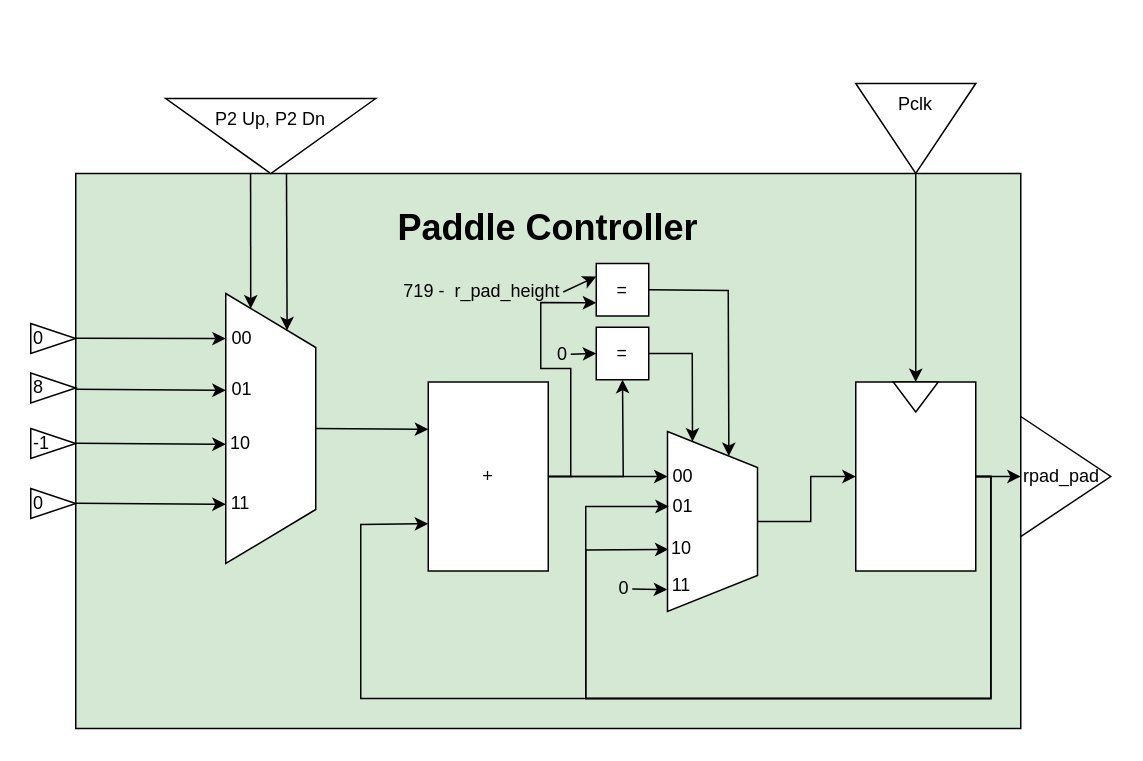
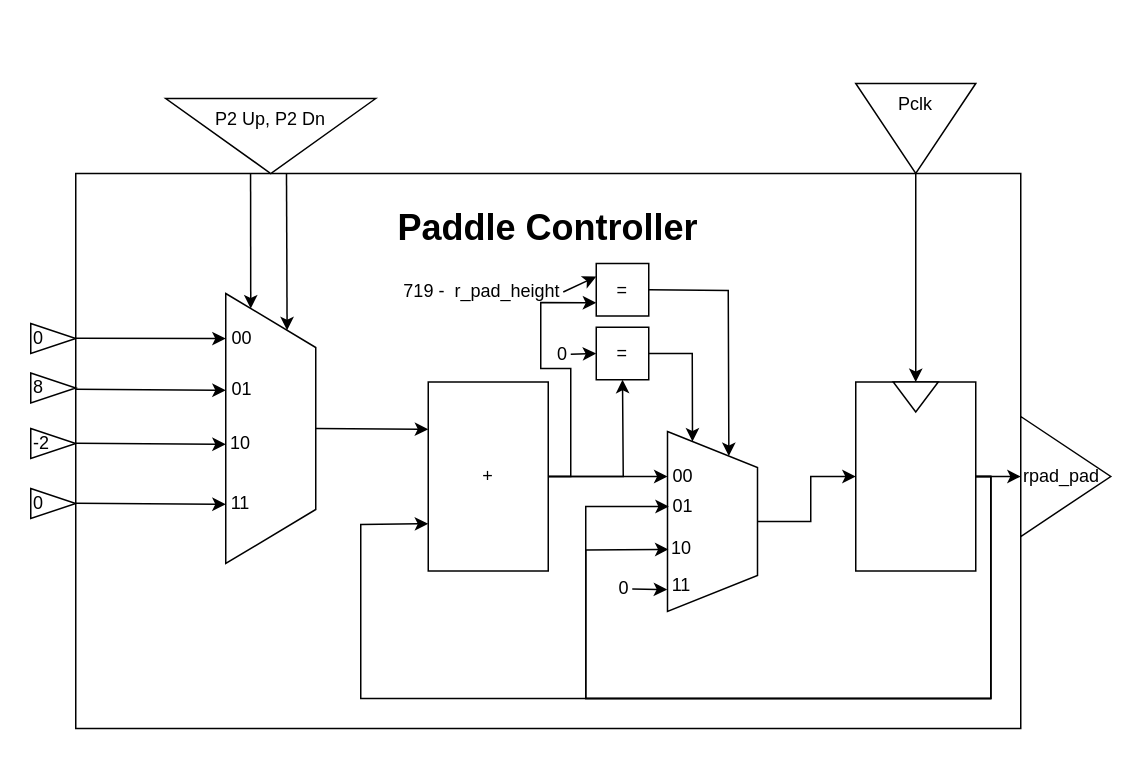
  <mxCell id="0" />
  <mxCell id="1" parent="0" />
- <mxCell id="2" value="&lt;h1&gt;Paddle Controller&lt;/h1&gt;" style="rounded=0;whiteSpace=wrap;html=1;verticalAlign=top;fillColor=#d5e8d4;" vertex="1" parent="1"><mxGeometry x="50" y="115" width="630" height="370" as="geometry" /></mxCell>
+ <mxCell id="2" value="&lt;h1&gt;Paddle Controller&lt;/h1&gt;" style="rounded=0;whiteSpace=wrap;html=1;verticalAlign=top;" vertex="1" parent="1"><mxGeometry x="50" y="115" width="630" height="370" as="geometry" /></mxCell>
  <mxCell id="3" value="rpad_pad" style="triangle;whiteSpace=wrap;html=1;align=left;" vertex="1" parent="1"><mxGeometry x="680" y="277" width="60" height="80" as="geometry" /></mxCell>
  <mxCell id="4" value="" style="shape=trapezoid;perimeter=trapezoidPerimeter;whiteSpace=wrap;html=1;rotation=90;" vertex="1" parent="1"><mxGeometry x="90" y="255" width="180" height="60" as="geometry" /></mxCell>
  <mxCell id="5" value="" style="endArrow=classic;html=1;entryX=0;entryY=0.75;entryDx=0;entryDy=0;exitX=0.185;exitY=0.001;exitDx=0;exitDy=0;exitPerimeter=0;" edge="1" parent="1" source="2" target="4"><mxGeometry width="50" height="50" relative="1" as="geometry"><mxPoint x="170" y="185" as="sourcePoint" /><mxPoint x="220" y="135" as="targetPoint" /></mxGeometry></mxCell>
  <mxCell id="6" value="" style="endArrow=classic;html=1;entryX=0;entryY=0.25;entryDx=0;entryDy=0;exitX=0.223;exitY=0;exitDx=0;exitDy=0;exitPerimeter=0;" edge="1" parent="1" source="2" target="4"><mxGeometry width="50" height="50" relative="1" as="geometry"><mxPoint x="189.23" y="110.05" as="sourcePoint" /><mxPoint x="190.909" y="211.364" as="targetPoint" /></mxGeometry></mxCell>
  <mxCell id="7" value="P2 Up, P2 Dn" style="triangle;whiteSpace=wrap;html=1;rotation=90;verticalAlign=top;horizontal=0;" vertex="1" parent="1"><mxGeometry x="155" y="20" width="50" height="140" as="geometry" /></mxCell>
  <mxCell id="8" value="" style="endArrow=classic;html=1;entryX=0.167;entryY=1;entryDx=0;entryDy=0;entryPerimeter=0;exitX=-0.001;exitY=0.297;exitDx=0;exitDy=0;exitPerimeter=0;" edge="1" parent="1" source="2" target="4"><mxGeometry width="50" height="50" relative="1" as="geometry"><mxPoint x="130" y="305" as="sourcePoint" /><mxPoint x="180" y="255" as="targetPoint" /></mxGeometry></mxCell>
  <mxCell id="9" value="" style="endArrow=classic;html=1;entryX=0.167;entryY=1;entryDx=0;entryDy=0;entryPerimeter=0;exitX=0;exitY=0.243;exitDx=0;exitDy=0;exitPerimeter=0;" edge="1" parent="1"><mxGeometry width="50" height="50" relative="1" as="geometry"><mxPoint x="50" y="258.85" as="sourcePoint" /><mxPoint x="150" y="259.56" as="targetPoint" /></mxGeometry></mxCell>
  <mxCell id="10" value="" style="endArrow=classic;html=1;entryX=0.167;entryY=1;entryDx=0;entryDy=0;entryPerimeter=0;exitX=0;exitY=0.243;exitDx=0;exitDy=0;exitPerimeter=0;" edge="1" parent="1"><mxGeometry width="50" height="50" relative="1" as="geometry"><mxPoint x="50" y="294.85" as="sourcePoint" /><mxPoint x="150" y="295.56" as="targetPoint" /></mxGeometry></mxCell>
  <mxCell id="11" value="" style="endArrow=classic;html=1;entryX=0.167;entryY=1;entryDx=0;entryDy=0;entryPerimeter=0;exitX=0;exitY=0.243;exitDx=0;exitDy=0;exitPerimeter=0;" edge="1" parent="1"><mxGeometry width="50" height="50" relative="1" as="geometry"><mxPoint x="50" y="334.85" as="sourcePoint" /><mxPoint x="150" y="335.56" as="targetPoint" /></mxGeometry></mxCell>
  <mxCell id="12" value="0" style="triangle;whiteSpace=wrap;html=1;align=left;" vertex="1" parent="1"><mxGeometry x="20" y="215" width="30" height="20" as="geometry" /></mxCell>
  <mxCell id="13" value="8" style="triangle;whiteSpace=wrap;html=1;align=left;" vertex="1" parent="1"><mxGeometry x="20" y="248" width="30" height="20" as="geometry" /></mxCell>
- <mxCell id="14" value="-1" style="triangle;whiteSpace=wrap;html=1;align=left;" vertex="1" parent="1"><mxGeometry x="20" y="285" width="30" height="20" as="geometry" /></mxCell>
+ <mxCell id="14" value="-2" style="triangle;whiteSpace=wrap;html=1;align=left;" vertex="1" parent="1"><mxGeometry x="20" y="285" width="30" height="20" as="geometry" /></mxCell>
  <mxCell id="15" value="0" style="triangle;whiteSpace=wrap;html=1;align=left;" vertex="1" parent="1"><mxGeometry x="20" y="325" width="30" height="20" as="geometry" /></mxCell>
  <mxCell id="16" value="+" style="rounded=0;whiteSpace=wrap;html=1;align=center;" vertex="1" parent="1"><mxGeometry x="285" y="254" width="80" height="126" as="geometry" /></mxCell>
  <mxCell id="17" value="" style="endArrow=classic;html=1;exitX=0.5;exitY=0;exitDx=0;exitDy=0;entryX=0;entryY=0.25;entryDx=0;entryDy=0;" edge="1" parent="1" source="4" target="16"><mxGeometry width="50" height="50" relative="1" as="geometry"><mxPoint x="270" y="285" as="sourcePoint" /><mxPoint x="320" y="235" as="targetPoint" /></mxGeometry></mxCell>
  <mxCell id="18" value="" style="rounded=0;whiteSpace=wrap;html=1;align=center;" vertex="1" parent="1"><mxGeometry x="570" y="254" width="80" height="126" as="geometry" /></mxCell>
  <mxCell id="19" value="" style="triangle;whiteSpace=wrap;html=1;align=center;rotation=90;" vertex="1" parent="1"><mxGeometry x="600" y="249" width="20" height="30" as="geometry" /></mxCell>
  <mxCell id="20" value="" style="endArrow=classic;html=1;exitX=1;exitY=0.5;exitDx=0;exitDy=0;" edge="1" parent="1" source="18"><mxGeometry width="50" height="50" relative="1" as="geometry"><mxPoint x="750" y="365" as="sourcePoint" /><mxPoint x="680" y="317" as="targetPoint" /></mxGeometry></mxCell>
  <mxCell id="21" value="" style="endArrow=classic;html=1;entryX=0;entryY=0.5;entryDx=0;entryDy=0;exitX=1;exitY=0.5;exitDx=0;exitDy=0;" edge="1" parent="1" source="22" target="19"><mxGeometry width="50" height="50" relative="1" as="geometry"><mxPoint x="530" y="195" as="sourcePoint" /><mxPoint x="580" y="145" as="targetPoint" /></mxGeometry></mxCell>
  <mxCell id="22" value="Pclk" style="triangle;whiteSpace=wrap;html=1;align=center;rotation=90;horizontal=0;verticalAlign=top;" vertex="1" parent="1"><mxGeometry x="580" y="45" width="60" height="80" as="geometry" /></mxCell>
  <mxCell id="23" value="" style="shape=trapezoid;perimeter=trapezoidPerimeter;whiteSpace=wrap;html=1;align=center;rotation=90;" vertex="1" parent="1"><mxGeometry x="414.5" y="317" width="120" height="60" as="geometry" /></mxCell>
  <mxCell id="24" value="=" style="whiteSpace=wrap;html=1;aspect=fixed;align=center;" vertex="1" parent="1"><mxGeometry x="397" y="217.5" width="35" height="35" as="geometry" /></mxCell>
  <mxCell id="25" value="" style="endArrow=classic;html=1;exitX=1;exitY=0.5;exitDx=0;exitDy=0;entryX=0.25;entryY=1;entryDx=0;entryDy=0;" edge="1" parent="1" source="16" target="23"><mxGeometry width="50" height="50" relative="1" as="geometry"><mxPoint x="380" y="375" as="sourcePoint" /><mxPoint x="445" y="320" as="targetPoint" /></mxGeometry></mxCell>
  <mxCell id="26" value="" style="endArrow=classic;html=1;entryX=0.5;entryY=1;entryDx=0;entryDy=0;exitX=1;exitY=0.5;exitDx=0;exitDy=0;rounded=0;" edge="1" parent="1" source="16" target="24"><mxGeometry width="50" height="50" relative="1" as="geometry"><mxPoint x="415" y="315" as="sourcePoint" /><mxPoint x="450" y="265" as="targetPoint" /><Array as="points"><mxPoint x="415" y="317" /></Array></mxGeometry></mxCell>
  <mxCell id="27" value="0" style="text;html=1;strokeColor=none;fillColor=none;align=right;verticalAlign=middle;whiteSpace=wrap;rounded=0;" vertex="1" parent="1"><mxGeometry x="340" y="225.5" width="40" height="20" as="geometry" /></mxCell>
  <mxCell id="28" value="" style="endArrow=classic;html=1;exitX=1;exitY=0.5;exitDx=0;exitDy=0;entryX=0;entryY=0.5;entryDx=0;entryDy=0;" edge="1" parent="1" source="27" target="24"><mxGeometry width="50" height="50" relative="1" as="geometry"><mxPoint x="269.289" y="277.5" as="sourcePoint" /><mxPoint x="269.289" y="227.5" as="targetPoint" /></mxGeometry></mxCell>
  <mxCell id="29" value="" style="endArrow=classic;html=1;exitX=1;exitY=0.5;exitDx=0;exitDy=0;entryX=0;entryY=0.75;entryDx=0;entryDy=0;rounded=0;" edge="1" parent="1" source="24" target="23"><mxGeometry width="50" height="50" relative="1" as="geometry"><mxPoint x="460" y="275" as="sourcePoint" /><mxPoint x="510" y="225" as="targetPoint" /><Array as="points"><mxPoint x="461" y="235" /></Array></mxGeometry></mxCell>
  <mxCell id="30" value="=" style="whiteSpace=wrap;html=1;aspect=fixed;align=center;" vertex="1" parent="1"><mxGeometry x="397" y="175" width="35" height="35" as="geometry" /></mxCell>
  <mxCell id="31" value="" style="endArrow=classic;html=1;exitX=1;exitY=0.5;exitDx=0;exitDy=0;entryX=0;entryY=0.25;entryDx=0;entryDy=0;" edge="1" parent="1" source="32" target="30"><mxGeometry width="50" height="50" relative="1" as="geometry"><mxPoint x="380" y="193" as="sourcePoint" /><mxPoint x="397" y="192.5" as="targetPoint" /></mxGeometry></mxCell>
  <mxCell id="32" value="719 -&amp;nbsp; r_pad_height" style="text;html=1;strokeColor=none;fillColor=none;align=right;verticalAlign=middle;whiteSpace=wrap;rounded=0;" vertex="1" parent="1"><mxGeometry x="265" y="184" width="110" height="20" as="geometry" /></mxCell>
  <mxCell id="33" value="" style="endArrow=classic;html=1;exitX=1;exitY=0.5;exitDx=0;exitDy=0;entryX=0;entryY=0.25;entryDx=0;entryDy=0;rounded=0;" edge="1" parent="1" source="30" target="23"><mxGeometry width="50" height="50" relative="1" as="geometry"><mxPoint x="480" y="245" as="sourcePoint" /><mxPoint x="530" y="195" as="targetPoint" /><Array as="points"><mxPoint x="485" y="193" /></Array></mxGeometry></mxCell>
  <mxCell id="34" value="" style="endArrow=classic;html=1;entryX=0;entryY=0.75;entryDx=0;entryDy=0;exitX=1;exitY=0.5;exitDx=0;exitDy=0;rounded=0;strokeColor=#000000;" edge="1" parent="1" source="16" target="30"><mxGeometry width="50" height="50" relative="1" as="geometry"><mxPoint x="340" y="265" as="sourcePoint" /><mxPoint x="390" y="215" as="targetPoint" /><Array as="points"><mxPoint x="380" y="317" /><mxPoint x="380" y="245" /><mxPoint x="360" y="245" /><mxPoint x="360" y="201" /></Array></mxGeometry></mxCell>
  <mxCell id="35" value="00" style="text;html=1;strokeColor=none;fillColor=none;align=center;verticalAlign=middle;whiteSpace=wrap;rounded=0;" vertex="1" parent="1"><mxGeometry x="434.5" y="307" width="40" height="20" as="geometry" /></mxCell>
  <mxCell id="36" value="00" style="text;html=1;strokeColor=none;fillColor=none;align=center;verticalAlign=middle;whiteSpace=wrap;rounded=0;" vertex="1" parent="1"><mxGeometry x="141" y="215" width="40" height="20" as="geometry" /></mxCell>
  <mxCell id="37" value="01" style="text;html=1;strokeColor=none;fillColor=none;align=center;verticalAlign=middle;whiteSpace=wrap;rounded=0;" vertex="1" parent="1"><mxGeometry x="141" y="249" width="40" height="20" as="geometry" /></mxCell>
  <mxCell id="38" value="10" style="text;html=1;strokeColor=none;fillColor=none;align=center;verticalAlign=middle;whiteSpace=wrap;rounded=0;" vertex="1" parent="1"><mxGeometry x="140" y="285" width="40" height="20" as="geometry" /></mxCell>
  <mxCell id="39" value="11" style="text;html=1;strokeColor=none;fillColor=none;align=center;verticalAlign=middle;whiteSpace=wrap;rounded=0;" vertex="1" parent="1"><mxGeometry x="140" y="325" width="40" height="20" as="geometry" /></mxCell>
  <mxCell id="40" value="" style="endArrow=classic;html=1;strokeColor=#000000;entryX=0.878;entryY=1.02;entryDx=0;entryDy=0;entryPerimeter=0;exitX=1;exitY=0.5;exitDx=0;exitDy=0;" edge="1" parent="1" source="41"><mxGeometry width="50" height="50" relative="1" as="geometry"><mxPoint x="421" y="392" as="sourcePoint" /><mxPoint x="444.3" y="392.36" as="targetPoint" /></mxGeometry></mxCell>
  <mxCell id="41" value="0" style="text;html=1;strokeColor=none;fillColor=none;align=right;verticalAlign=middle;whiteSpace=wrap;rounded=0;" vertex="1" parent="1"><mxGeometry x="381" y="382" width="40" height="20" as="geometry" /></mxCell>
  <mxCell id="42" value="" style="endArrow=classic;html=1;strokeColor=#000000;exitX=0.5;exitY=0;exitDx=0;exitDy=0;entryX=0;entryY=0.5;entryDx=0;entryDy=0;rounded=0;" edge="1" parent="1" source="23" target="18"><mxGeometry width="50" height="50" relative="1" as="geometry"><mxPoint x="580" y="465" as="sourcePoint" /><mxPoint x="630" y="415" as="targetPoint" /><Array as="points"><mxPoint x="540" y="347" /><mxPoint x="540" y="317" /></Array></mxGeometry></mxCell>
  <mxCell id="43" value="" style="endArrow=classic;html=1;strokeColor=#000000;exitX=1;exitY=0.5;exitDx=0;exitDy=0;entryX=0.417;entryY=0.985;entryDx=0;entryDy=0;entryPerimeter=0;rounded=0;" edge="1" parent="1" source="18" target="23"><mxGeometry width="50" height="50" relative="1" as="geometry"><mxPoint x="710" y="465" as="sourcePoint" /><mxPoint x="760" y="415" as="targetPoint" /><Array as="points"><mxPoint x="660" y="317" /><mxPoint x="660" y="465" /><mxPoint x="390" y="465" /><mxPoint x="390" y="337" /></Array></mxGeometry></mxCell>
  <mxCell id="44" value="" style="endArrow=classic;html=1;strokeColor=#000000;exitX=1;exitY=0.5;exitDx=0;exitDy=0;entryX=0.655;entryY=0.989;entryDx=0;entryDy=0;entryPerimeter=0;rounded=0;" edge="1" parent="1" source="18" target="23"><mxGeometry width="50" height="50" relative="1" as="geometry"><mxPoint x="480" y="565" as="sourcePoint" /><mxPoint x="530" y="515" as="targetPoint" /><Array as="points"><mxPoint x="660" y="317" /><mxPoint x="660" y="465" /><mxPoint x="390" y="465" /><mxPoint x="390" y="366" /></Array></mxGeometry></mxCell>
  <mxCell id="45" value="01" style="text;html=1;strokeColor=none;fillColor=none;align=center;verticalAlign=middle;whiteSpace=wrap;rounded=0;" vertex="1" parent="1"><mxGeometry x="435" y="327" width="40" height="20" as="geometry" /></mxCell>
  <mxCell id="46" value="10" style="text;html=1;strokeColor=none;fillColor=none;align=center;verticalAlign=middle;whiteSpace=wrap;rounded=0;" vertex="1" parent="1"><mxGeometry x="434" y="355" width="40" height="20" as="geometry" /></mxCell>
  <mxCell id="47" value="11" style="text;html=1;strokeColor=none;fillColor=none;align=center;verticalAlign=middle;whiteSpace=wrap;rounded=0;" vertex="1" parent="1"><mxGeometry x="434" y="380" width="40" height="20" as="geometry" /></mxCell>
  <mxCell id="48" value="" style="endArrow=classic;html=1;strokeColor=#000000;exitX=1;exitY=0.5;exitDx=0;exitDy=0;entryX=0;entryY=0.75;entryDx=0;entryDy=0;rounded=0;" edge="1" parent="1" source="18" target="16"><mxGeometry width="50" height="50" relative="1" as="geometry"><mxPoint x="230" y="435" as="sourcePoint" /><mxPoint x="280" y="385" as="targetPoint" /><Array as="points"><mxPoint x="660" y="317" /><mxPoint x="660" y="465" /><mxPoint x="240" y="465" /><mxPoint x="240" y="349" /></Array></mxGeometry></mxCell>
